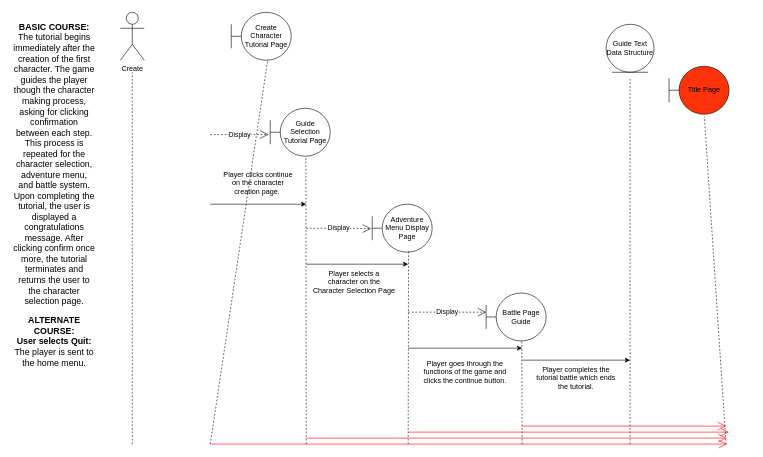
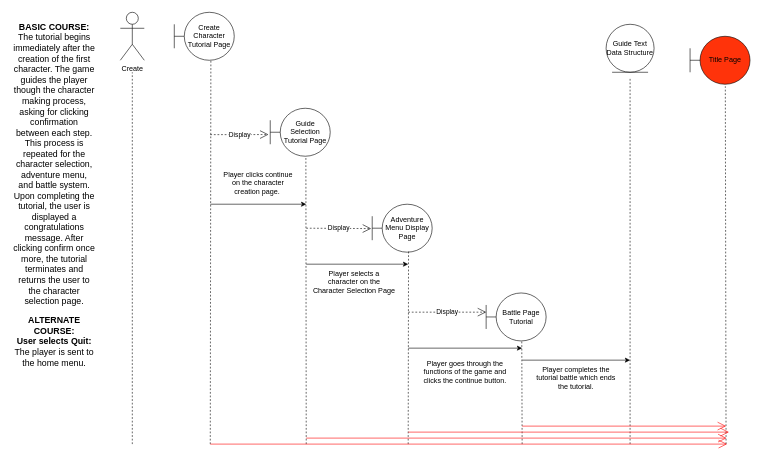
  <mxCell id="0" />
  <mxCell id="1" parent="0" />
  <mxCell id="2" value="&lt;p dir=&quot;ltr&quot; style=&quot;line-height: 1.2 ; margin-top: 0pt ; margin-bottom: 0pt&quot;&gt;&lt;span style=&quot;font-size: 11pt ; font-family: &amp;#34;arial&amp;#34; ; background-color: transparent ; font-weight: 700 ; vertical-align: baseline ; white-space: pre-wrap&quot;&gt;BASIC COURSE:&lt;/span&gt;&lt;/p&gt;&lt;p dir=&quot;ltr&quot; style=&quot;line-height: 1.2 ; margin-top: 0pt ; margin-bottom: 0pt&quot;&gt;&lt;span style=&quot;font-size: 11pt ; font-family: &amp;#34;arial&amp;#34; ; background-color: transparent ; vertical-align: baseline ; white-space: pre-wrap&quot;&gt;The tutorial begins immediately after the creation of the first character. The game guides the player though the character making process, asking for clicking confirmation between each step. This process is repeated for the character selection, adventure menu, and battle system. Upon completing the tutorial, the user is displayed a congratulations message. After clicking confirm once more, the tutorial terminates and returns the user to the character selection page.&lt;/span&gt;&lt;/p&gt;&lt;p dir=&quot;ltr&quot; style=&quot;line-height: 1.2 ; margin-top: 0pt ; margin-bottom: 0pt&quot;&gt;&lt;br&gt;&lt;/p&gt;&lt;p dir=&quot;ltr&quot; style=&quot;line-height: 1.2 ; margin-top: 0pt ; margin-bottom: 0pt&quot;&gt;&lt;span style=&quot;font-size: 11pt ; font-family: &amp;#34;arial&amp;#34; ; background-color: transparent ; font-weight: 700 ; vertical-align: baseline ; white-space: pre-wrap&quot;&gt;ALTERNATE COURSE:&lt;/span&gt;&lt;/p&gt;&lt;p dir=&quot;ltr&quot; style=&quot;line-height: 1.2 ; margin-top: 0pt ; margin-bottom: 0pt&quot;&gt;&lt;span style=&quot;background-color: transparent ; font-size: 11pt ; font-family: &amp;#34;arial&amp;#34; ; font-weight: 700 ; vertical-align: baseline ; white-space: pre-wrap&quot;&gt;User selects Quit: &lt;/span&gt;&lt;span style=&quot;background-color: transparent ; font-size: 11pt ; font-family: &amp;#34;arial&amp;#34; ; vertical-align: baseline ; white-space: pre-wrap&quot;&gt;The player is sent to the home menu.&lt;/span&gt;&lt;br&gt;&lt;/p&gt;" style="text;html=1;strokeColor=none;fillColor=none;align=center;verticalAlign=middle;whiteSpace=wrap;rounded=0;" vertex="1" parent="1"><mxGeometry x="20" y="100" width="140" height="450" as="geometry" /></mxCell>
  <mxCell id="3" value="Create" style="shape=umlActor;verticalLabelPosition=bottom;labelBackgroundColor=#ffffff;verticalAlign=top;html=1;outlineConnect=0;" vertex="1" parent="1"><mxGeometry x="200" y="20" width="40" height="80" as="geometry" /></mxCell>
- <mxCell id="4" value="Create Character Tutorial Page" style="shape=umlBoundary;whiteSpace=wrap;html=1;" vertex="1" parent="1"><mxGeometry x="385" y="20" width="100" height="80" as="geometry" /></mxCell>
+ <mxCell id="4" value="Create Character Tutorial Page" style="shape=umlBoundary;whiteSpace=wrap;html=1;" vertex="1" parent="1"><mxGeometry x="290" y="20" width="100" height="80" as="geometry" /></mxCell>
  <mxCell id="5" value="Guide Selection Tutorial Page" style="shape=umlBoundary;whiteSpace=wrap;html=1;" vertex="1" parent="1"><mxGeometry x="450" y="180" width="100" height="80" as="geometry" /></mxCell>
  <mxCell id="6" value="Adventure Menu Display Page" style="shape=umlBoundary;whiteSpace=wrap;html=1;" vertex="1" parent="1"><mxGeometry x="620" y="340" width="100" height="80" as="geometry" /></mxCell>
  <mxCell id="7" value="Guide Text Data Structure" style="ellipse;shape=umlEntity;whiteSpace=wrap;html=1;" vertex="1" parent="1"><mxGeometry x="1010" y="40" width="80" height="80" as="geometry" /></mxCell>
- <mxCell id="8" value="Battle Page Guide" style="shape=umlBoundary;whiteSpace=wrap;html=1;" vertex="1" parent="1"><mxGeometry x="810" y="488" width="100" height="80" as="geometry" /></mxCell>
+ <mxCell id="8" value="Battle Page Tutorial" style="shape=umlBoundary;whiteSpace=wrap;html=1;" vertex="1" parent="1"><mxGeometry x="810" y="488" width="100" height="80" as="geometry" /></mxCell>
  <mxCell id="9" value="" style="endArrow=none;dashed=1;html=1;" edge="1" parent="1"><mxGeometry width="50" height="50" relative="1" as="geometry"><mxPoint x="220" y="740" as="sourcePoint" /><mxPoint x="220" y="120" as="targetPoint" /></mxGeometry></mxCell>
  <mxCell id="10" value="" style="endArrow=none;dashed=1;html=1;entryX=0.61;entryY=0.978;entryDx=0;entryDy=0;entryPerimeter=0;" edge="1" parent="1" target="4"><mxGeometry width="50" height="50" relative="1" as="geometry"><mxPoint x="350" y="740" as="sourcePoint" /><mxPoint x="350" y="110" as="targetPoint" /></mxGeometry></mxCell>
  <mxCell id="11" value="" style="endArrow=none;dashed=1;html=1;entryX=0.594;entryY=0.998;entryDx=0;entryDy=0;entryPerimeter=0;" edge="1" parent="1" target="5"><mxGeometry width="50" height="50" relative="1" as="geometry"><mxPoint x="510" y="740" as="sourcePoint" /><mxPoint x="510" y="290" as="targetPoint" /></mxGeometry></mxCell>
  <mxCell id="12" value="" style="endArrow=none;dashed=1;html=1;entryX=0.606;entryY=0.987;entryDx=0;entryDy=0;entryPerimeter=0;" edge="1" parent="1" target="6"><mxGeometry width="50" height="50" relative="1" as="geometry"><mxPoint x="680" y="740" as="sourcePoint" /><mxPoint x="680" y="430" as="targetPoint" /></mxGeometry></mxCell>
  <mxCell id="13" value="" style="endArrow=none;dashed=1;html=1;entryX=0.594;entryY=0.997;entryDx=0;entryDy=0;entryPerimeter=0;" edge="1" parent="1" target="8"><mxGeometry width="50" height="50" relative="1" as="geometry"><mxPoint x="870" y="740" as="sourcePoint" /><mxPoint x="870" y="580" as="targetPoint" /></mxGeometry></mxCell>
  <mxCell id="14" value="" style="endArrow=none;dashed=1;html=1;" edge="1" parent="1"><mxGeometry width="50" height="50" relative="1" as="geometry"><mxPoint x="1050" y="740" as="sourcePoint" /><mxPoint x="1050" y="130" as="targetPoint" /></mxGeometry></mxCell>
  <mxCell id="15" value="" style="endArrow=classic;html=1;" edge="1" parent="1"><mxGeometry width="50" height="50" relative="1" as="geometry"><mxPoint x="350" y="340" as="sourcePoint" /><mxPoint x="510" y="340" as="targetPoint" /></mxGeometry></mxCell>
  <mxCell id="16" value="Player clicks continue on the character creation page.&amp;nbsp;" style="text;html=1;strokeColor=none;fillColor=none;align=center;verticalAlign=middle;whiteSpace=wrap;rounded=0;" vertex="1" parent="1"><mxGeometry x="370" y="290" width="120" height="30" as="geometry" /></mxCell>
- <mxCell id="17" value="Title Page" style="shape=umlBoundary;whiteSpace=wrap;html=1;fillColor=#FF330A;" vertex="1" parent="1"><mxGeometry x="1115" y="110" width="100" height="80" as="geometry" /></mxCell>
+ <mxCell id="17" value="Title Page" style="shape=umlBoundary;whiteSpace=wrap;html=1;fillColor=#FF330A;" vertex="1" parent="1"><mxGeometry x="1150" y="60" width="100" height="80" as="geometry" /></mxCell>
  <mxCell id="18" value="" style="endArrow=none;dashed=1;html=1;entryX=0.588;entryY=1.043;entryDx=0;entryDy=0;entryPerimeter=0;" edge="1" parent="1" target="17"><mxGeometry width="50" height="50" relative="1" as="geometry"><mxPoint x="1210" y="740" as="sourcePoint" /><mxPoint x="1300" y="290" as="targetPoint" /></mxGeometry></mxCell>
  <mxCell id="19" value="" style="endArrow=classic;html=1;" edge="1" parent="1"><mxGeometry width="50" height="50" relative="1" as="geometry"><mxPoint x="510" y="440" as="sourcePoint" /><mxPoint x="680" y="440" as="targetPoint" /></mxGeometry></mxCell>
  <mxCell id="20" value="Player selects a character on the Character Selection Page" style="text;html=1;strokeColor=none;fillColor=none;align=center;verticalAlign=middle;whiteSpace=wrap;rounded=0;" vertex="1" parent="1"><mxGeometry x="520" y="450" width="140" height="40" as="geometry" /></mxCell>
  <mxCell id="21" value="" style="endArrow=classic;html=1;" edge="1" parent="1"><mxGeometry width="50" height="50" relative="1" as="geometry"><mxPoint x="680" y="580" as="sourcePoint" /><mxPoint x="870" y="580" as="targetPoint" /></mxGeometry></mxCell>
  <mxCell id="22" value="Player goes through the functions of the game and clicks the continue button." style="text;html=1;strokeColor=none;fillColor=none;align=center;verticalAlign=middle;whiteSpace=wrap;rounded=0;" vertex="1" parent="1"><mxGeometry x="700" y="600" width="150" height="40" as="geometry" /></mxCell>
  <mxCell id="23" value="" style="endArrow=classic;html=1;" edge="1" parent="1"><mxGeometry width="50" height="50" relative="1" as="geometry"><mxPoint x="870" y="600" as="sourcePoint" /><mxPoint x="1050" y="600" as="targetPoint" /></mxGeometry></mxCell>
  <mxCell id="24" value="Player completes the tutorial battle which ends the tutorial." style="text;html=1;strokeColor=none;fillColor=none;align=center;verticalAlign=middle;whiteSpace=wrap;rounded=0;" vertex="1" parent="1"><mxGeometry x="890" y="620" width="140" height="20" as="geometry" /></mxCell>
  <mxCell id="25" value="Display" style="endArrow=open;endSize=12;dashed=1;html=1;entryX=-0.03;entryY=0.548;entryDx=0;entryDy=0;entryPerimeter=0;" edge="1" parent="1" target="5"><mxGeometry width="160" relative="1" as="geometry"><mxPoint x="350" y="224" as="sourcePoint" /><mxPoint x="420" y="240" as="targetPoint" /></mxGeometry></mxCell>
  <mxCell id="26" value="Display" style="endArrow=open;endSize=12;dashed=1;html=1;entryX=-0.018;entryY=0.508;entryDx=0;entryDy=0;entryPerimeter=0;" edge="1" parent="1" target="6"><mxGeometry width="160" relative="1" as="geometry"><mxPoint x="510" y="380" as="sourcePoint" /><mxPoint x="700" y="290" as="targetPoint" /></mxGeometry></mxCell>
  <mxCell id="27" value="Display" style="endArrow=open;endSize=12;dashed=1;html=1;" edge="1" parent="1"><mxGeometry width="160" relative="1" as="geometry"><mxPoint x="680" y="520" as="sourcePoint" /><mxPoint x="810" y="520" as="targetPoint" /></mxGeometry></mxCell>
  <mxCell id="28" value="" style="endArrow=open;endFill=1;endSize=12;html=1;strokeColor=#FF0000;" edge="1" parent="1"><mxGeometry width="160" relative="1" as="geometry"><mxPoint x="350" y="740" as="sourcePoint" /><mxPoint x="1211.6" y="740" as="targetPoint" /></mxGeometry></mxCell>
  <mxCell id="29" value="" style="endArrow=open;endFill=1;endSize=12;html=1;strokeColor=#FF0000;" edge="1" parent="1"><mxGeometry width="160" relative="1" as="geometry"><mxPoint x="510" y="730" as="sourcePoint" /><mxPoint x="1210.8" y="730" as="targetPoint" /></mxGeometry></mxCell>
  <mxCell id="30" value="" style="endArrow=open;endFill=1;endSize=12;html=1;strokeColor=#FF0000;" edge="1" parent="1"><mxGeometry width="160" relative="1" as="geometry"><mxPoint x="680" y="720" as="sourcePoint" /><mxPoint x="1214.8" y="720" as="targetPoint" /></mxGeometry></mxCell>
  <mxCell id="31" value="" style="endArrow=open;endFill=1;endSize=12;html=1;strokeColor=#FF0000;" edge="1" parent="1"><mxGeometry width="160" relative="1" as="geometry"><mxPoint x="870" y="710" as="sourcePoint" /><mxPoint x="1210" y="710" as="targetPoint" /></mxGeometry></mxCell>
